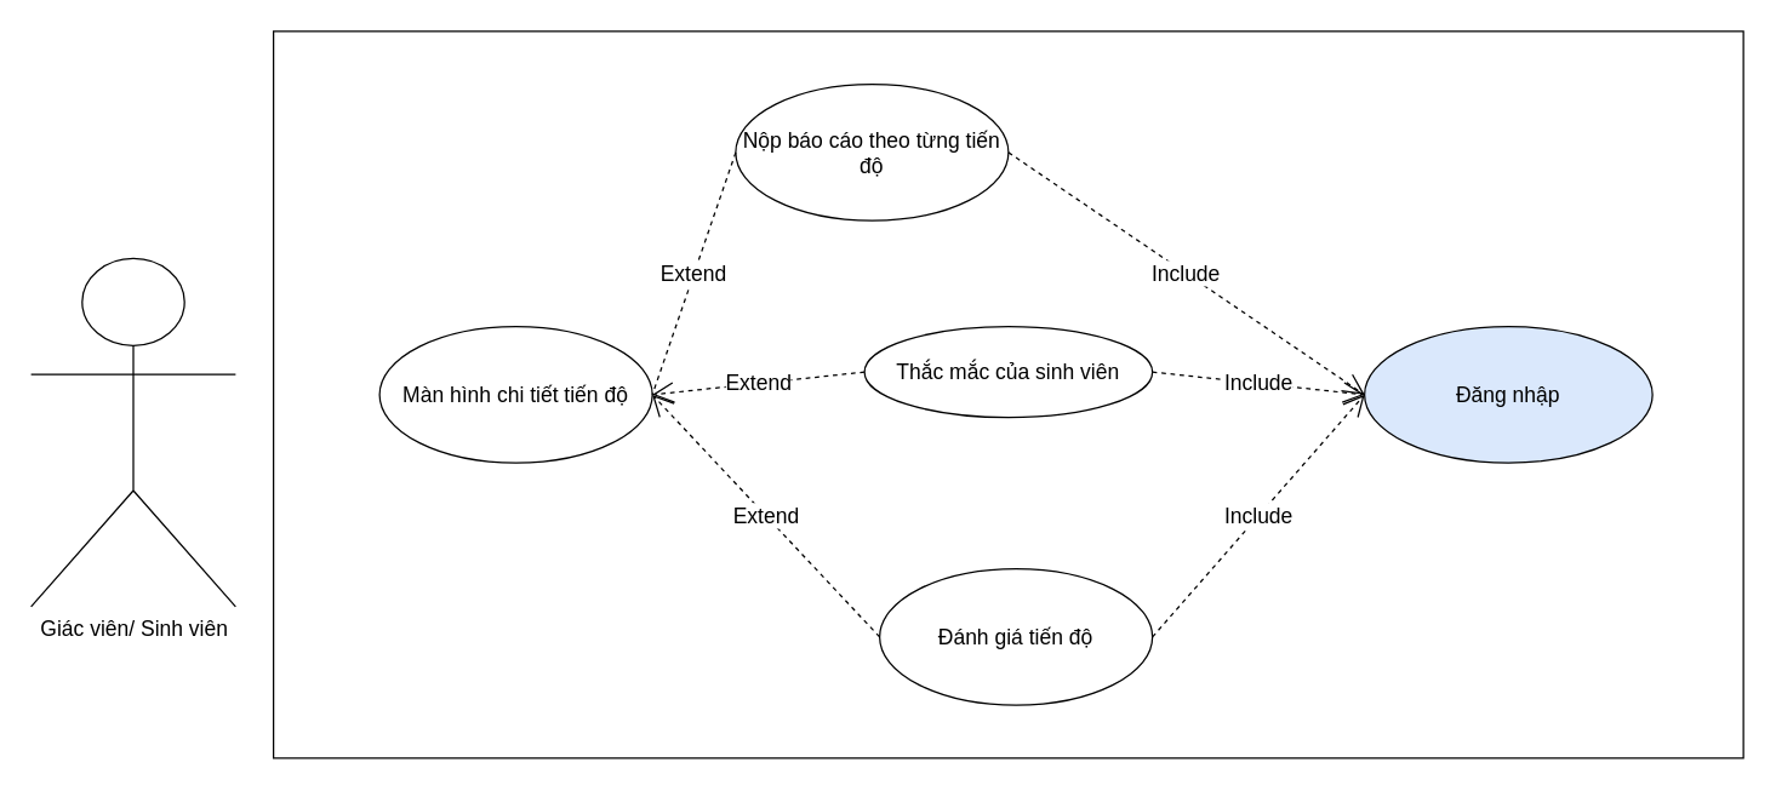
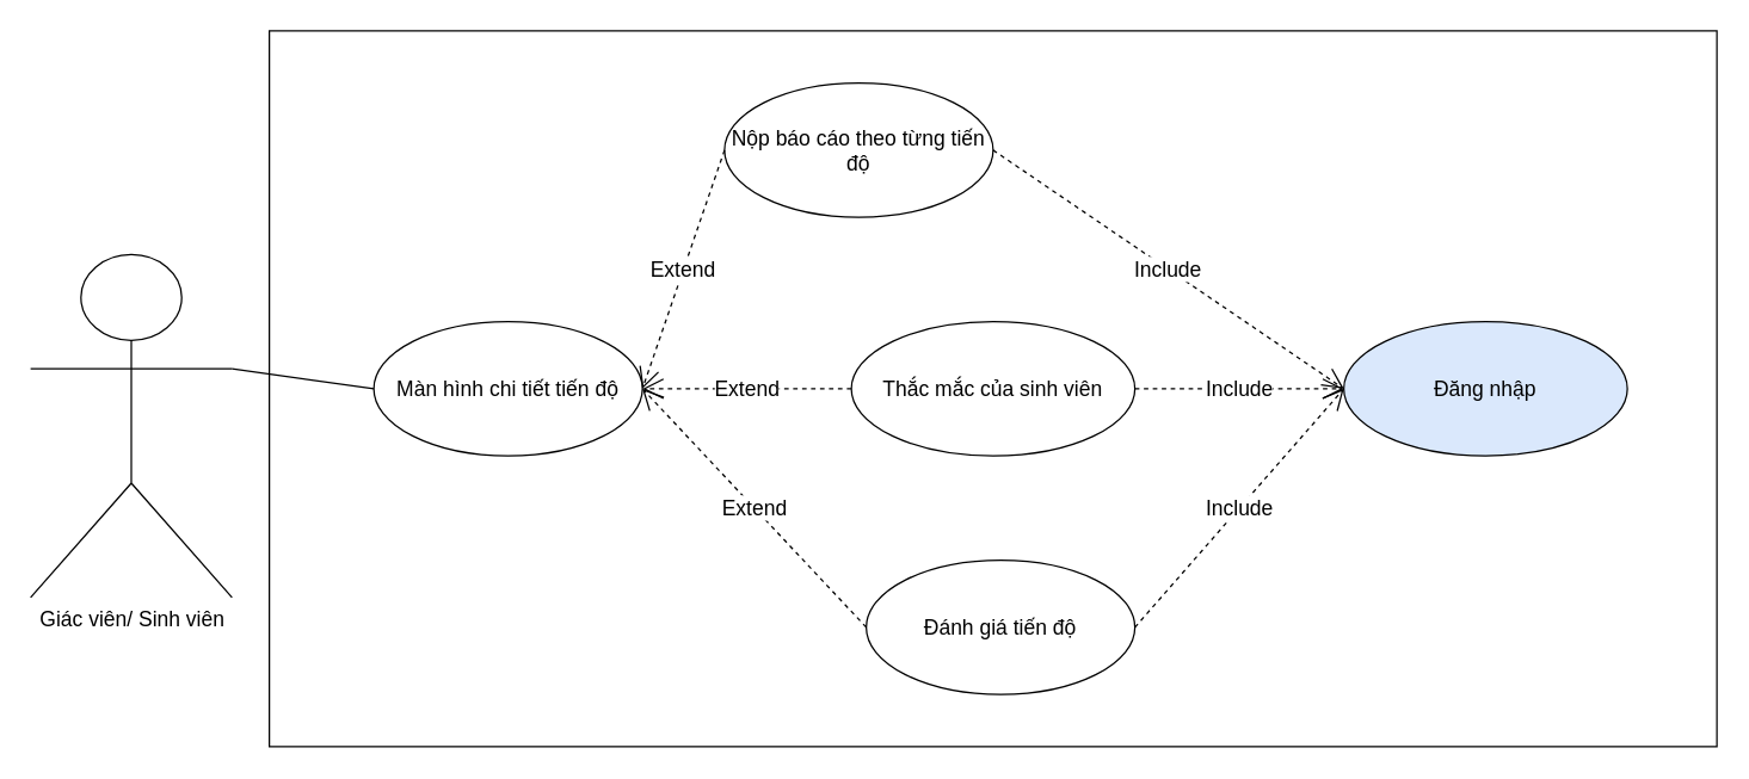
  <mxCell id="0" />
  <mxCell id="1" parent="0" />
  <mxCell id="2" value="Màn hình chi tiết tiến độ" style="ellipse;whiteSpace=wrap;html=1;fontSize=14;" vertex="1" parent="1"><mxGeometry x="250" y="215" width="180" height="90" as="geometry" /></mxCell>
  <mxCell id="3" value="Đánh giá tiến độ" style="ellipse;whiteSpace=wrap;html=1;fontSize=14;" vertex="1" parent="1"><mxGeometry x="580" y="375" width="180" height="90" as="geometry" /></mxCell>
  <mxCell id="4" value="Nộp báo cáo theo từng tiến độ" style="ellipse;whiteSpace=wrap;html=1;fontSize=14;" vertex="1" parent="1"><mxGeometry x="485" y="55" width="180" height="90" as="geometry" /></mxCell>
- <mxCell id="5" value="Extend" style="endArrow=none;endSize=12;dashed=1;html=1;fontSize=14;exitX=0;exitY=0.5;exitDx=0;exitDy=0;entryX=1;entryY=0.5;entryDx=0;entryDy=0;" edge="1" parent="1" source="4" target="2"><mxGeometry width="160" relative="1" as="geometry"><mxPoint x="450" y="225" as="sourcePoint" /><mxPoint x="610" y="225" as="targetPoint" /></mxGeometry></mxCell>
+ <mxCell id="5" value="Extend" style="endArrow=open;endSize=12;dashed=1;html=1;fontSize=14;exitX=0;exitY=0.5;exitDx=0;exitDy=0;entryX=1;entryY=0.5;entryDx=0;entryDy=0;" edge="1" parent="1" source="4" target="2"><mxGeometry width="160" relative="1" as="geometry"><mxPoint x="450" y="225" as="sourcePoint" /><mxPoint x="610" y="225" as="targetPoint" /></mxGeometry></mxCell>
  <mxCell id="6" value="Extend" style="endArrow=open;endSize=12;dashed=1;html=1;fontSize=14;exitX=0;exitY=0.5;exitDx=0;exitDy=0;entryX=1;entryY=0.5;entryDx=0;entryDy=0;" edge="1" parent="1" source="3" target="2"><mxGeometry width="160" relative="1" as="geometry"><mxPoint x="616.36" y="171.82" as="sourcePoint" /><mxPoint x="440" y="270" as="targetPoint" /></mxGeometry></mxCell>
- <mxCell id="7" value="Thắc mắc của sinh viên" style="ellipse;whiteSpace=wrap;html=1;fontSize=14;" vertex="1" parent="1"><mxGeometry x="570" y="215" width="190" height="60" as="geometry" /></mxCell>
+ <mxCell id="7" value="Thắc mắc của sinh viên" style="ellipse;whiteSpace=wrap;html=1;fontSize=14;" vertex="1" parent="1"><mxGeometry x="570" y="215" width="190" height="90" as="geometry" /></mxCell>
  <mxCell id="8" value="Extend" style="endArrow=open;endSize=12;dashed=1;html=1;fontSize=14;exitX=0;exitY=0.5;exitDx=0;exitDy=0;" edge="1" parent="1" source="7"><mxGeometry width="160" relative="1" as="geometry"><mxPoint x="590" y="110" as="sourcePoint" /><mxPoint x="430" y="260" as="targetPoint" /></mxGeometry></mxCell>
  <mxCell id="9" value="Giác viên/ Sinh viên" style="shape=umlActor;verticalLabelPosition=bottom;verticalAlign=top;html=1;outlineConnect=0;fontSize=14;" vertex="1" parent="1"><mxGeometry x="20" y="170" width="135" height="230" as="geometry" /></mxCell>
  <mxCell id="10" value="Đăng nhập" style="ellipse;whiteSpace=wrap;html=1;fontSize=14;fillColor=#dae8fc;" vertex="1" parent="1"><mxGeometry x="900" y="215" width="190" height="90" as="geometry" /></mxCell>
  <mxCell id="11" value="Include" style="endArrow=open;endSize=12;dashed=1;html=1;fontSize=14;exitX=1;exitY=0.5;exitDx=0;exitDy=0;entryX=0;entryY=0.5;entryDx=0;entryDy=0;" edge="1" parent="1" source="4" target="10"><mxGeometry width="160" relative="1" as="geometry"><mxPoint x="590" y="110" as="sourcePoint" /><mxPoint x="440" y="270" as="targetPoint" /></mxGeometry></mxCell>
  <mxCell id="12" value="Include" style="endArrow=open;endSize=12;dashed=1;html=1;fontSize=14;exitX=1;exitY=0.5;exitDx=0;exitDy=0;" edge="1" parent="1" source="7"><mxGeometry width="160" relative="1" as="geometry"><mxPoint x="770" y="110" as="sourcePoint" /><mxPoint x="900" y="260" as="targetPoint" /></mxGeometry></mxCell>
  <mxCell id="13" value="Include" style="endArrow=open;endSize=12;dashed=1;html=1;fontSize=14;exitX=1;exitY=0.5;exitDx=0;exitDy=0;entryX=0;entryY=0.5;entryDx=0;entryDy=0;" edge="1" parent="1" source="3" target="10"><mxGeometry width="160" relative="1" as="geometry"><mxPoint x="780" y="120" as="sourcePoint" /><mxPoint x="910" y="285" as="targetPoint" /></mxGeometry></mxCell>
  <mxCell id="14" value="" style="rounded=0;fontSize=14;whiteSpace=wrap;html=1;glass=0;shadow=0;sketch=0;fillColor=none;" vertex="1" parent="1"><mxGeometry x="180" y="20" width="970" height="480" as="geometry" /></mxCell>
+ <mxCell id="15" value="" style="endArrow=none;html=1;fontSize=14;exitX=1;exitY=0.333;exitDx=0;exitDy=0;exitPerimeter=0;entryX=0;entryY=0.5;entryDx=0;entryDy=0;" edge="1" parent="1" source="9" target="2"><mxGeometry width="50" height="50" relative="1" as="geometry"><mxPoint x="370" y="435" as="sourcePoint" /><mxPoint x="420" y="385" as="targetPoint" /></mxGeometry></mxCell>
